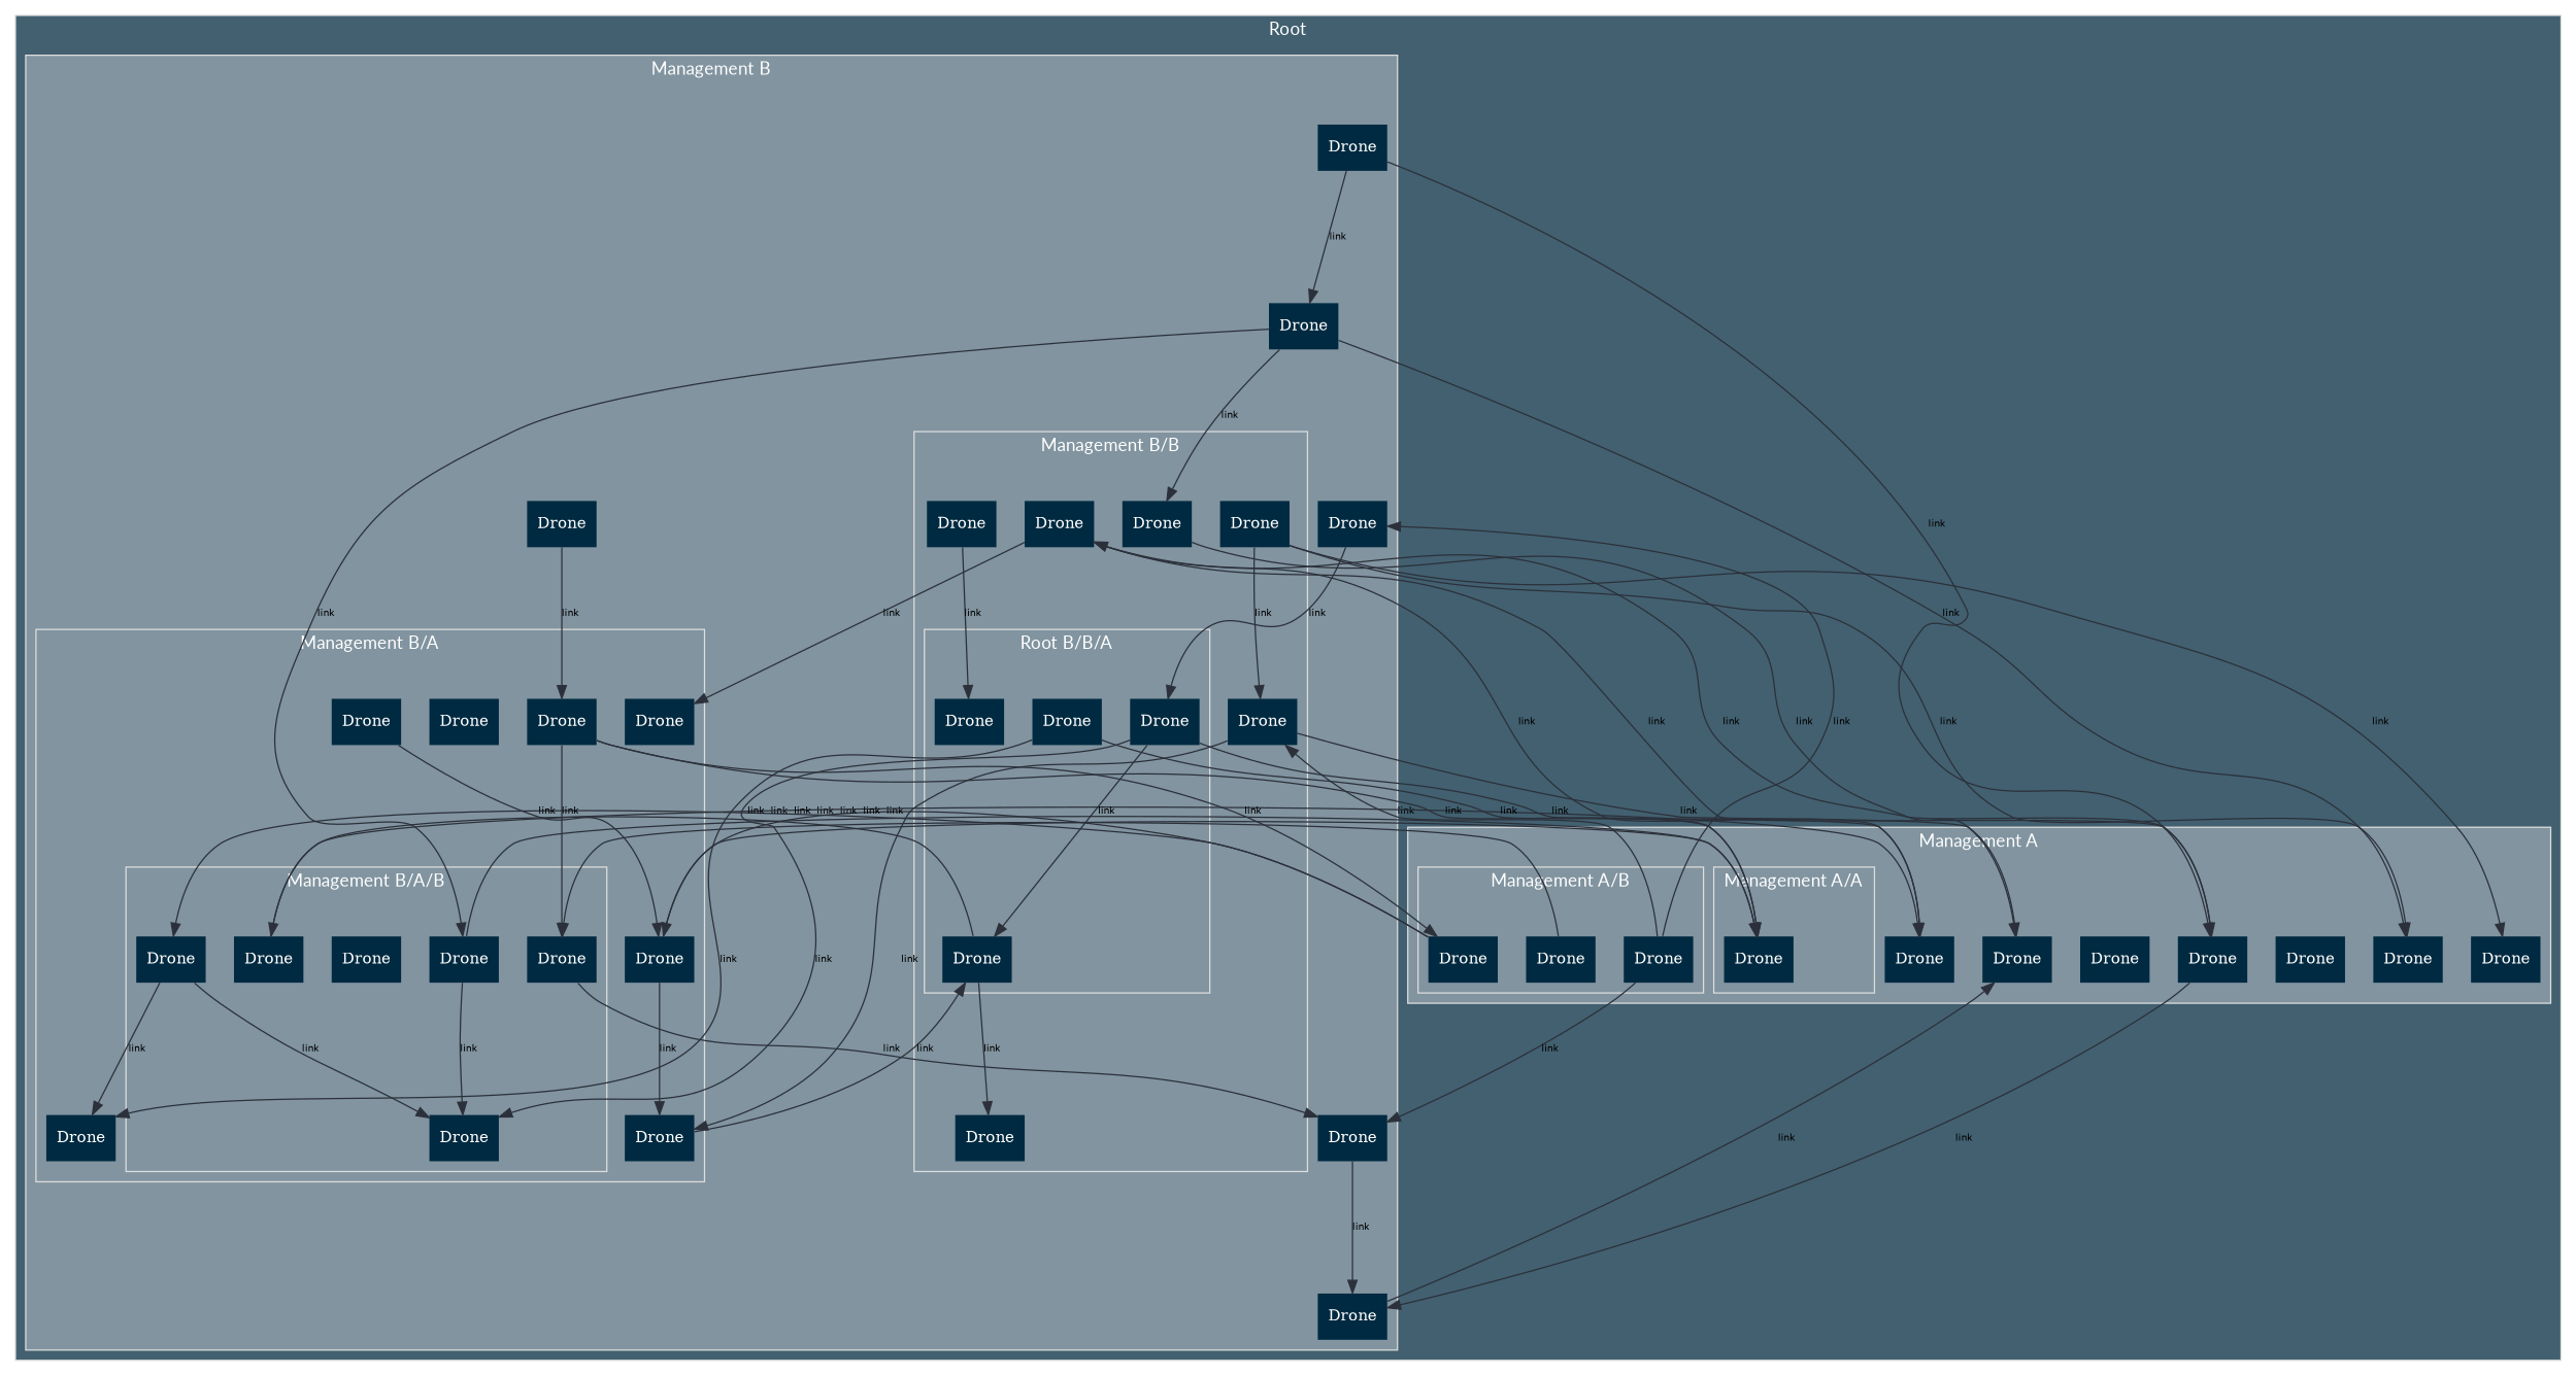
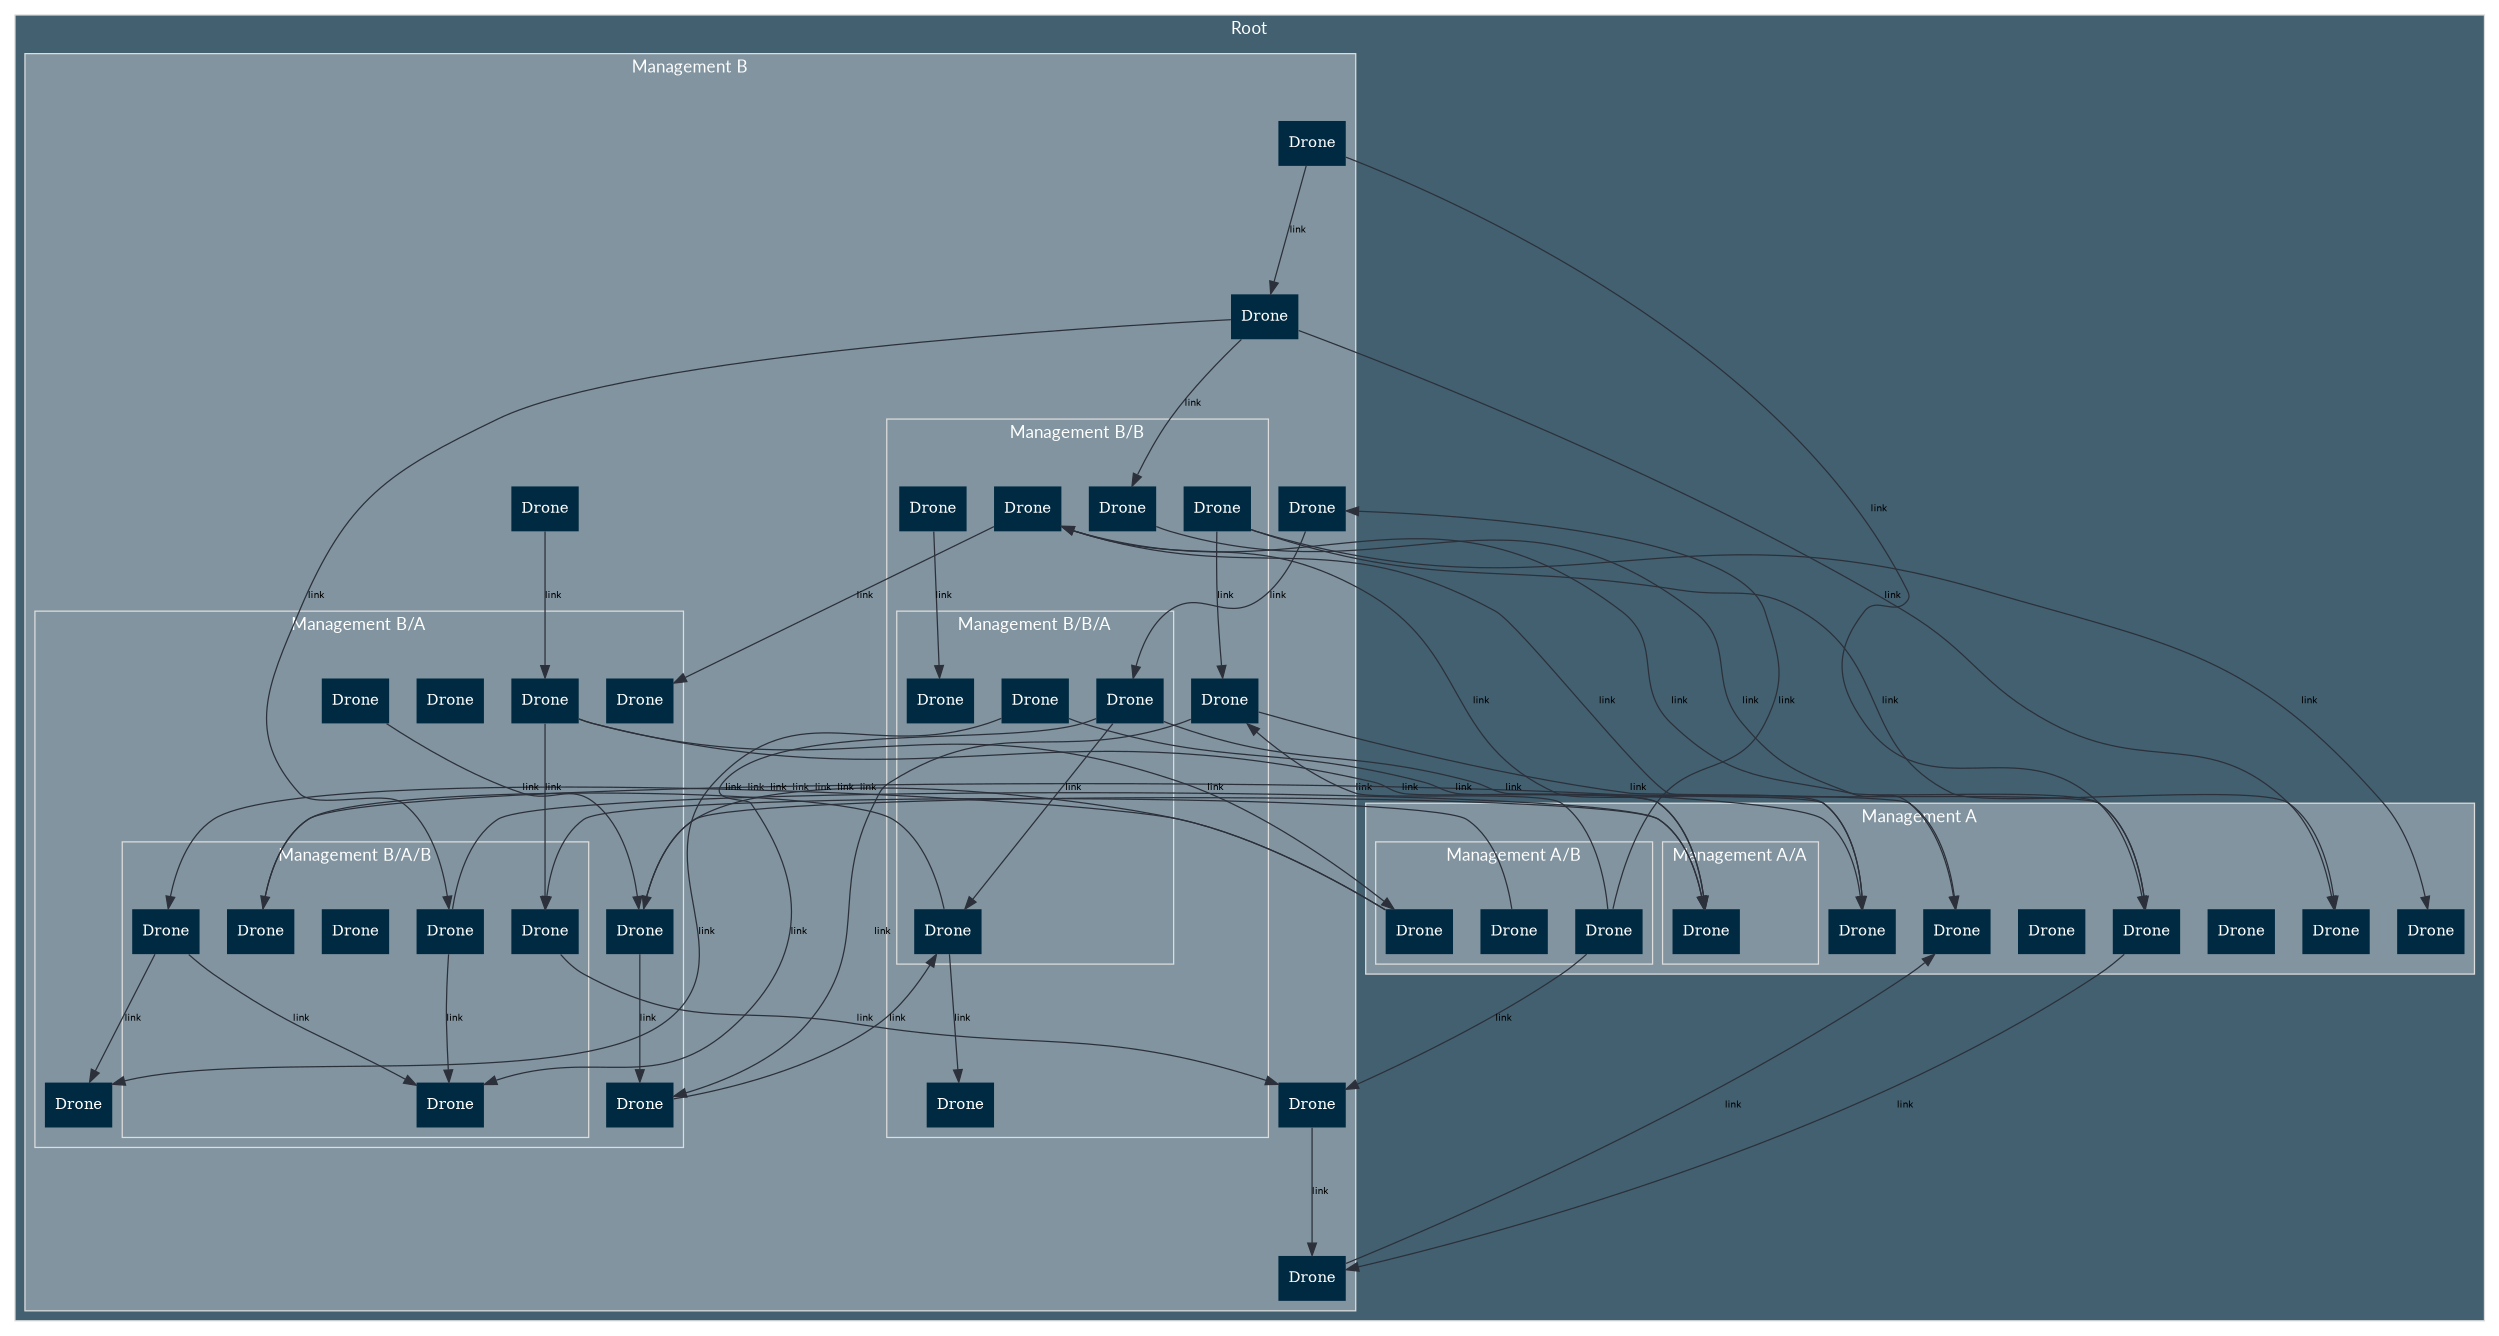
  digraph {
    fontname=Lato
    labelloc=t
    nodesep=0.3
    rankdir=TB
    ranksep=1.3
    splines=true
    node [color="#dddddd" fillcolor="#002a41" fontcolor="#ffffff" fontsize=12 penwidth=1 shape=plaintext style="filled, dashed"]
    edge [color="#2B303A" fontname=Lato fontsize=8]
    n1 [label=Drone]
    n2 [label=Drone]
    n3 [label=Drone]
    n4 [label=Drone]
    n5 [label=Drone]
    n6 [label=Drone]
    n7 [label=Drone]
    n8 [label=Drone]
    n9 [label=Drone]
    n10 [label=Drone]
    n11 [label=Drone]
    n12 [label=Drone]
    n13 [label=Drone]
    n14 [label=Drone]
    n15 [label=Drone]
    n16 [label=Drone]
    n17 [label=Drone]
    n18 [label=Drone]
    n19 [label=Drone]
    n20 [label=Drone]
    n21 [label=Drone]
    n22 [label=Drone]
    n23 [label=Drone]
    n24 [label=Drone]
    n25 [label=Drone]
    n26 [label=Drone]
    n27 [label=Drone]
    n28 [label=Drone]
    n29 [label=Drone]
    n30 [label=Drone]
    n31 [label=Drone]
    n32 [label=Drone]
    n33 [label=Drone]
    n34 [label=Drone]
    n35 [label=Drone]
    n36 [label=Drone]
    n37 [label=Drone]
    n38 [label=Drone]
    n39 [label=Drone]
    n40 [label=Drone]
    subgraph cluster_1 {
      color="#dddddd"
      fillcolor="#426070"
      fontcolor="#ffffff"
      label=Root
      style=filled
      subgraph cluster_2 {
        color="#dddddd"
        fillcolor="#8194a0"
        fontcolor="#ffffff"
        label="Management A"
        style=filled
        n5
        n6
        n7
        n8
        n9
        n10
        n11
        subgraph cluster_3 {
          color="#dddddd"
          fillcolor="#8194a0"
          fontcolor="#ffffff"
          label="Management A/A"
          style=filled
          n1
        }
        subgraph cluster_4 {
          color="#dddddd"
          fillcolor="#8194a0"
          fontcolor="#ffffff"
          label="Management A/B"
          style=filled
          n2
          n3
          n4
        }
      }
      subgraph cluster_5 {
        color="#dddddd"
        fillcolor="#8194a0"
        fontcolor="#ffffff"
        label="Management B"
        style=filled
        n35
        n36
        n37
        n38
        n39
        n40
        subgraph cluster_6 {
          color="#dddddd"
          fillcolor="#8194a0"
          fontcolor="#ffffff"
          label="Management B/A"
          style=filled
          n18
          n19
          n20
          n21
          n22
          n23
          n24
          subgraph cluster_7 {
            color="#dddddd"
            fillcolor="#8194a0"
            fontcolor="#ffffff"
            label="Management B/A/B"
            style=filled
            n12
            n13
            n14
            n15
            n16
            n17
          }
        }
        subgraph cluster_8 {
          color="#dddddd"
          fillcolor="#8194a0"
          fontcolor="#ffffff"
          label="Management B/B"
          style=filled
          n29
          n30
          n31
          n32
          n33
          n34
          subgraph cluster_9 {
            color="#dddddd"
            fillcolor="#8194a0"
            fontcolor="#ffffff"
-           label="Root B/B/A"
+           label="Management B/B/A"
            style=filled
            n25
            n26
            n27
            n28
          }
        }
      }
    }
    n2 -> n12 [label=link]
    n2 -> n21 [label=link]
    n3 -> n16 [label=link]
    n4 -> n33 [label=link]
    n4 -> n38 [label=link]
    n4 -> n40 [label=link]
    n6 -> n31 [label=link]
    n10 -> n31 [label=link]
    n10 -> n35 [label=link]
    n12 -> n14 [label=link]
    n12 -> n24 [label=link]
    n13 -> n1 [label=link]
    n13 -> n14 [label=link]
    n16 -> n40 [label=link]
    n17 -> n6 [label=link]
    n18 -> n1 [label=link]
    n18 -> n2 [label=link]
    n18 -> n16 [label=link]
    n21 -> n1 [label=link]
    n21 -> n22 [label=link]
    n22 -> n26 [label=link]
    n23 -> n21 [label=link]
    n25 -> n1 [label=link]
    n25 -> n24 [label=link]
    n26 -> n17 [label=link]
    n26 -> n32 [label=link]
    n28 -> n6 [label=link]
    n28 -> n14 [label=link]
    n28 -> n26 [label=link]
    n29 -> n11 [label=link]
    n30 -> n27 [label=link]
    n31 -> n10 [label=link]
    n31 -> n19 [label=link]
    n33 -> n11 [label=link]
    n33 -> n22 [label=link]
    n34 -> n8 [label=link]
    n34 -> n9 [label=link]
    n34 -> n33 [label=link]
    n35 -> n11 [label=link]
    n36 -> n8 [label=link]
    n36 -> n13 [label=link]
    n36 -> n29 [label=link]
    n37 -> n18 [label=link]
    n38 -> n28 [label=link]
    n39 -> n10 [label=link]
    n39 -> n36 [label=link]
    n40 -> n35 [label=link]
  }
